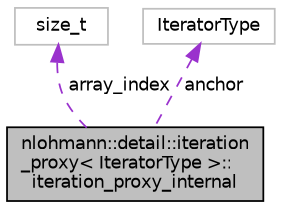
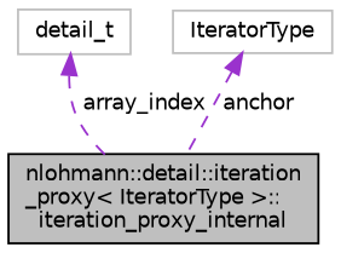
  digraph {
    node [color=grey75 fillcolor=white fontname=Helvetica fontsize=10 shape=record style=filled]
    edge [color=darkorchid3 dir=back fontname=Helvetica fontsize=10 labelfontname=Helvetica labelfontsize=10 style=dashed]
    n1 [color=black fillcolor=grey75 fontcolor=black height=0.2 label="nlohmann::detail::iteration\l_proxy\< IteratorType \>::\literation_proxy_internal" width=0.4]
-   n2 [height=0.2 label=size_t width=0.4]
+   n2 [height=0.2 label=detail_t width=0.4]
    n3 [height=0.2 label=IteratorType width=0.4]
    n2 -> n1 [label=" array_index"]
    n3 -> n1 [label=" anchor"]
  }
